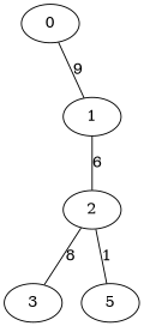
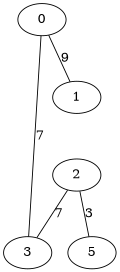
  graph {
    n1 [label=5]
    2
    3
    0
    1
-   2 -- n1 [label=1]
-   2 -- 3 [label=8]
+   2 -- n1 [label=3]
+   2 -- 3 [label=7]
+   0 -- 3 [label=7]
    0 -- 1 [label=9]
-   1 -- 2 [label=6]
  }
